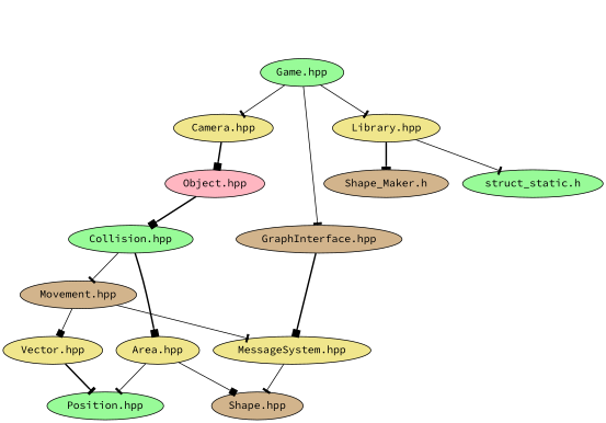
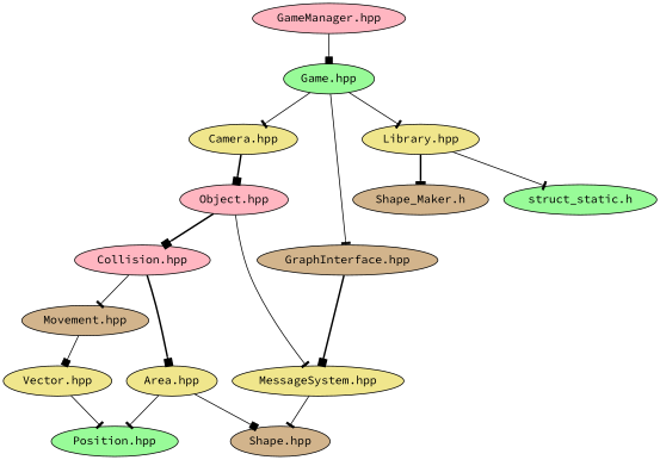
  digraph {
    fontname="Source Code Pro"
    node [fillcolor=khaki fontname="Source Code Pro" style=filled]
    edge [arrowhead=tee fontname="Source Code Pro" style=solid]
    "Position.hpp" [fillcolor=palegreen]
    "Area.hpp"
    "Shape.hpp" [fillcolor=tan]
-   "Collision.hpp" [fillcolor=palegreen]
+   "Collision.hpp" [fillcolor=lightpink]
    "Movement.hpp" [fillcolor=tan]
    "Vector.hpp"
    "Object.hpp" [fillcolor=lightpink]
    "Camera.hpp"
    "MessageSystem.hpp"
    "Game.hpp" [fillcolor=palegreen]
    "Library.hpp"
    "GraphInterface.hpp" [fillcolor=tan]
    "Shape_Maker.h" [fillcolor=tan]
    "struct_static.h" [fillcolor=palegreen]
+   "GameManager.hpp" [fillcolor=lightpink]
    "Area.hpp" -> "Position.hpp"
    "Area.hpp" -> "Shape.hpp" [arrowhead=box]
    "Collision.hpp" -> "Area.hpp" [arrowhead=box style=bold]
    "Collision.hpp" -> "Movement.hpp"
    "Movement.hpp" -> "Vector.hpp" [arrowhead=box]
-   "Vector.hpp" -> "Position.hpp" [style=bold]
+   "Vector.hpp" -> "Position.hpp"
    "Object.hpp" -> "Collision.hpp" [arrowhead=box style=bold]
-   "Movement.hpp" -> "MessageSystem.hpp"
+   "Object.hpp" -> "MessageSystem.hpp"
    "Camera.hpp" -> "Object.hpp" [arrowhead=box style=bold]
    "MessageSystem.hpp" -> "Shape.hpp"
    "Game.hpp" -> "Camera.hpp"
    "Game.hpp" -> "Library.hpp"
    "Game.hpp" -> "GraphInterface.hpp"
    "Library.hpp" -> "Shape_Maker.h" [style=bold]
    "Library.hpp" -> "struct_static.h"
    "GraphInterface.hpp" -> "MessageSystem.hpp" [arrowhead=box style=bold]
+   "GameManager.hpp" -> "Game.hpp" [arrowhead=box]
  }
